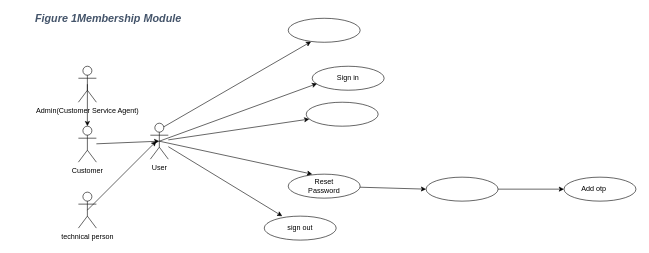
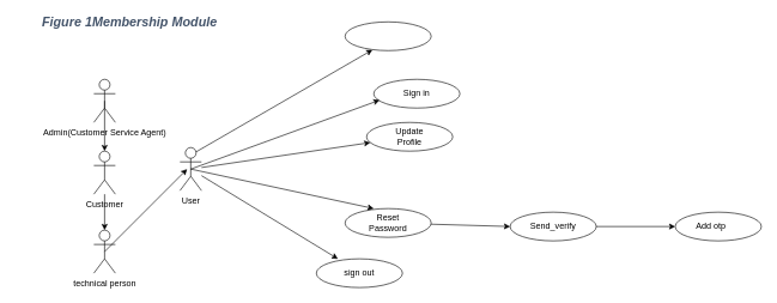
  <mxCell id="0" />
  <mxCell id="1" parent="0" />
  <mxCell id="2" value="Admin(Customer Service Agent)" style="shape=umlActor;verticalLabelPosition=bottom;verticalAlign=top;html=1;outlineConnect=0;" parent="1" vertex="1"><mxGeometry x="130" y="110" width="30" height="60" as="geometry" /></mxCell>
  <mxCell id="3" value="&lt;h2 style=&quot;line-height: 1px; text-align: left; margin-bottom: 0.35cm; direction: ltr; background: transparent; break-after: avoid;&quot;&gt;&lt;font style=&quot;&quot; color=&quot;#44546a&quot;&gt;&lt;font style=&quot;font-size: 18px;&quot;&gt;&lt;i style=&quot;&quot;&gt;Figure 1Membership Module&lt;/i&gt;&lt;/font&gt;&lt;/font&gt;&lt;/h2&gt;" style="text;html=1;strokeColor=none;fillColor=none;align=center;verticalAlign=middle;whiteSpace=wrap;rounded=0;" parent="1" vertex="1"><mxGeometry x="20" y="20" width="320" height="20" as="geometry" /></mxCell>
  <mxCell id="4" value="Customer" style="shape=umlActor;verticalLabelPosition=bottom;verticalAlign=top;html=1;outlineConnect=0;" parent="1" vertex="1"><mxGeometry x="130" y="210" width="30" height="60" as="geometry" /></mxCell>
  <mxCell id="5" value="technical person" style="shape=umlActor;verticalLabelPosition=bottom;verticalAlign=top;html=1;outlineConnect=0;" parent="1" vertex="1"><mxGeometry x="130" y="320" width="30" height="60" as="geometry" /></mxCell>
  <mxCell id="6" value="" style="ellipse;whiteSpace=wrap;html=1;" parent="1" vertex="1"><mxGeometry x="480" y="30" width="120" height="40" as="geometry" /></mxCell>
  <mxCell id="7" value="" style="ellipse;whiteSpace=wrap;html=1;" parent="1" vertex="1"><mxGeometry x="520" y="110" width="120" height="40" as="geometry" /></mxCell>
  <mxCell id="8" value="Sign in" style="text;html=1;strokeColor=none;fillColor=none;align=center;verticalAlign=middle;whiteSpace=wrap;rounded=0;" parent="1" vertex="1"><mxGeometry x="550" y="115" width="60" height="30" as="geometry" /></mxCell>
  <mxCell id="9" value="" style="ellipse;whiteSpace=wrap;html=1;" parent="1" vertex="1"><mxGeometry x="510" y="170" width="120" height="40" as="geometry" /></mxCell>
+ <mxCell id="10" value="Update Profile" style="text;html=1;strokeColor=none;fillColor=none;align=center;verticalAlign=middle;whiteSpace=wrap;rounded=0;" parent="1" vertex="1"><mxGeometry x="540" y="175" width="60" height="30" as="geometry" /></mxCell>
  <mxCell id="11" value="" style="ellipse;whiteSpace=wrap;html=1;" parent="1" vertex="1"><mxGeometry x="480" y="290" width="120" height="40" as="geometry" /></mxCell>
  <mxCell id="12" value="Reset Password" style="text;html=1;strokeColor=none;fillColor=none;align=center;verticalAlign=middle;whiteSpace=wrap;rounded=0;" parent="1" vertex="1"><mxGeometry x="510" y="295" width="60" height="30" as="geometry" /></mxCell>
  <mxCell id="13" value="" style="ellipse;whiteSpace=wrap;html=1;" parent="1" vertex="1"><mxGeometry x="440" y="360" width="120" height="40" as="geometry" /></mxCell>
  <mxCell id="14" value="sign out" style="text;html=1;strokeColor=none;fillColor=none;align=center;verticalAlign=middle;whiteSpace=wrap;rounded=0;" parent="1" vertex="1"><mxGeometry x="470" y="365" width="60" height="30" as="geometry" /></mxCell>
  <mxCell id="15" value="User" style="shape=umlActor;verticalLabelPosition=bottom;verticalAlign=top;html=1;outlineConnect=0;" parent="1" vertex="1"><mxGeometry x="250" y="205" width="30" height="60" as="geometry" /></mxCell>
  <mxCell id="16" value="" style="endArrow=classic;html=1;rounded=0;exitX=0.5;exitY=0.5;exitDx=0;exitDy=0;exitPerimeter=0;" parent="1" source="2" target="4" edge="1"><mxGeometry width="50" height="50" relative="1" as="geometry"><mxPoint x="620" y="390" as="sourcePoint" /><mxPoint x="260" y="230" as="targetPoint" /></mxGeometry></mxCell>
- <mxCell id="17" value="" style="endArrow=classic;html=1;rounded=0;entryX=0.5;entryY=0.5;entryDx=0;entryDy=0;entryPerimeter=0;" parent="1" source="4" target="15" edge="1"><mxGeometry width="50" height="50" relative="1" as="geometry"><mxPoint x="620" y="390" as="sourcePoint" /><mxPoint x="670" y="340" as="targetPoint" /></mxGeometry></mxCell>
+ <mxCell id="17" value="" style="endArrow=classic;html=1;rounded=0;" parent="1" source="4" target="5" edge="1"><mxGeometry width="50" height="50" relative="1" as="geometry"><mxPoint x="620" y="390" as="sourcePoint" /><mxPoint x="670" y="340" as="targetPoint" /></mxGeometry></mxCell>
  <mxCell id="18" value="" style="endArrow=classic;html=1;rounded=0;exitX=0.5;exitY=0.5;exitDx=0;exitDy=0;exitPerimeter=0;" parent="1" source="5" edge="1"><mxGeometry width="50" height="50" relative="1" as="geometry"><mxPoint x="620" y="390" as="sourcePoint" /><mxPoint x="260" y="235" as="targetPoint" /></mxGeometry></mxCell>
  <mxCell id="19" value="" style="endArrow=classic;html=1;rounded=0;exitX=0.75;exitY=0.1;exitDx=0;exitDy=0;exitPerimeter=0;entryX=0.317;entryY=0.975;entryDx=0;entryDy=0;entryPerimeter=0;" parent="1" source="15" target="6" edge="1"><mxGeometry width="50" height="50" relative="1" as="geometry"><mxPoint x="620" y="390" as="sourcePoint" /><mxPoint x="670" y="340" as="targetPoint" /></mxGeometry></mxCell>
  <mxCell id="20" value="" style="endArrow=classic;html=1;rounded=0;exitX=0.5;exitY=0.5;exitDx=0;exitDy=0;exitPerimeter=0;entryX=0.067;entryY=0.725;entryDx=0;entryDy=0;entryPerimeter=0;" parent="1" source="15" target="7" edge="1"><mxGeometry width="50" height="50" relative="1" as="geometry"><mxPoint x="620" y="390" as="sourcePoint" /><mxPoint x="670" y="340" as="targetPoint" /></mxGeometry></mxCell>
  <mxCell id="21" value="" style="endArrow=classic;html=1;rounded=0;exitX=0.5;exitY=0.5;exitDx=0;exitDy=0;exitPerimeter=0;entryX=0.333;entryY=0;entryDx=0;entryDy=0;entryPerimeter=0;" parent="1" source="15" target="11" edge="1"><mxGeometry width="50" height="50" relative="1" as="geometry"><mxPoint x="620" y="390" as="sourcePoint" /><mxPoint x="670" y="340" as="targetPoint" /></mxGeometry></mxCell>
  <mxCell id="22" value="" style="endArrow=classic;html=1;rounded=0;" parent="1" source="15" target="9" edge="1"><mxGeometry width="50" height="50" relative="1" as="geometry"><mxPoint x="620" y="390" as="sourcePoint" /><mxPoint x="670" y="340" as="targetPoint" /></mxGeometry></mxCell>
  <mxCell id="23" value="" style="endArrow=classic;html=1;rounded=0;entryX=0.25;entryY=0;entryDx=0;entryDy=0;entryPerimeter=0;" parent="1" source="15" target="13" edge="1"><mxGeometry width="50" height="50" relative="1" as="geometry"><mxPoint x="620" y="390" as="sourcePoint" /><mxPoint x="670" y="340" as="targetPoint" /></mxGeometry></mxCell>
  <mxCell id="24" value="" style="ellipse;whiteSpace=wrap;html=1;" parent="1" vertex="1"><mxGeometry x="710" y="295" width="120" height="40" as="geometry" /></mxCell>
+ <mxCell id="25" value="Send_verify" style="text;html=1;strokeColor=none;fillColor=none;align=center;verticalAlign=middle;whiteSpace=wrap;rounded=0;" parent="1" vertex="1"><mxGeometry x="740" y="300" width="60" height="30" as="geometry" /></mxCell>
  <mxCell id="26" value="" style="ellipse;whiteSpace=wrap;html=1;" parent="1" vertex="1"><mxGeometry x="940" y="295" width="120" height="40" as="geometry" /></mxCell>
  <mxCell id="27" value="Add otp" style="text;html=1;strokeColor=none;fillColor=none;align=center;verticalAlign=middle;whiteSpace=wrap;rounded=0;" parent="1" vertex="1"><mxGeometry x="960" y="300" width="60" height="30" as="geometry" /></mxCell>
  <mxCell id="28" value="" style="endArrow=classic;html=1;rounded=0;entryX=0;entryY=0.5;entryDx=0;entryDy=0;" parent="1" source="11" target="24" edge="1"><mxGeometry width="50" height="50" relative="1" as="geometry"><mxPoint x="730" y="410" as="sourcePoint" /><mxPoint x="780" y="360" as="targetPoint" /></mxGeometry></mxCell>
  <mxCell id="29" value="" style="endArrow=classic;html=1;rounded=0;entryX=0;entryY=0.5;entryDx=0;entryDy=0;exitX=1;exitY=0.5;exitDx=0;exitDy=0;" parent="1" source="24" target="26" edge="1"><mxGeometry width="50" height="50" relative="1" as="geometry"><mxPoint x="730" y="410" as="sourcePoint" /><mxPoint x="780" y="360" as="targetPoint" /></mxGeometry></mxCell>
